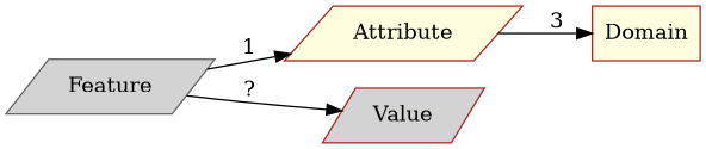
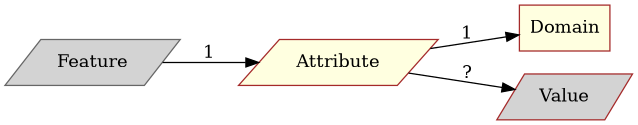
  digraph {
    rankdir=LR
    node [color=brown fillcolor=lightgrey shape=parallelogram style=filled]
    n1 [color=gray40 label=Feature]
    n2 [fillcolor=lightyellow label=Attribute]
    n3 [fillcolor=lightyellow label=Domain shape=box]
    n4 [label=Value]
    n1 -> n2 [label=1]
-   n2 -> n3 [label=3]
-   n1 -> n4 [label="?"]
+   n2 -> n3 [label=1]
+   n2 -> n4 [label="?"]
  }
